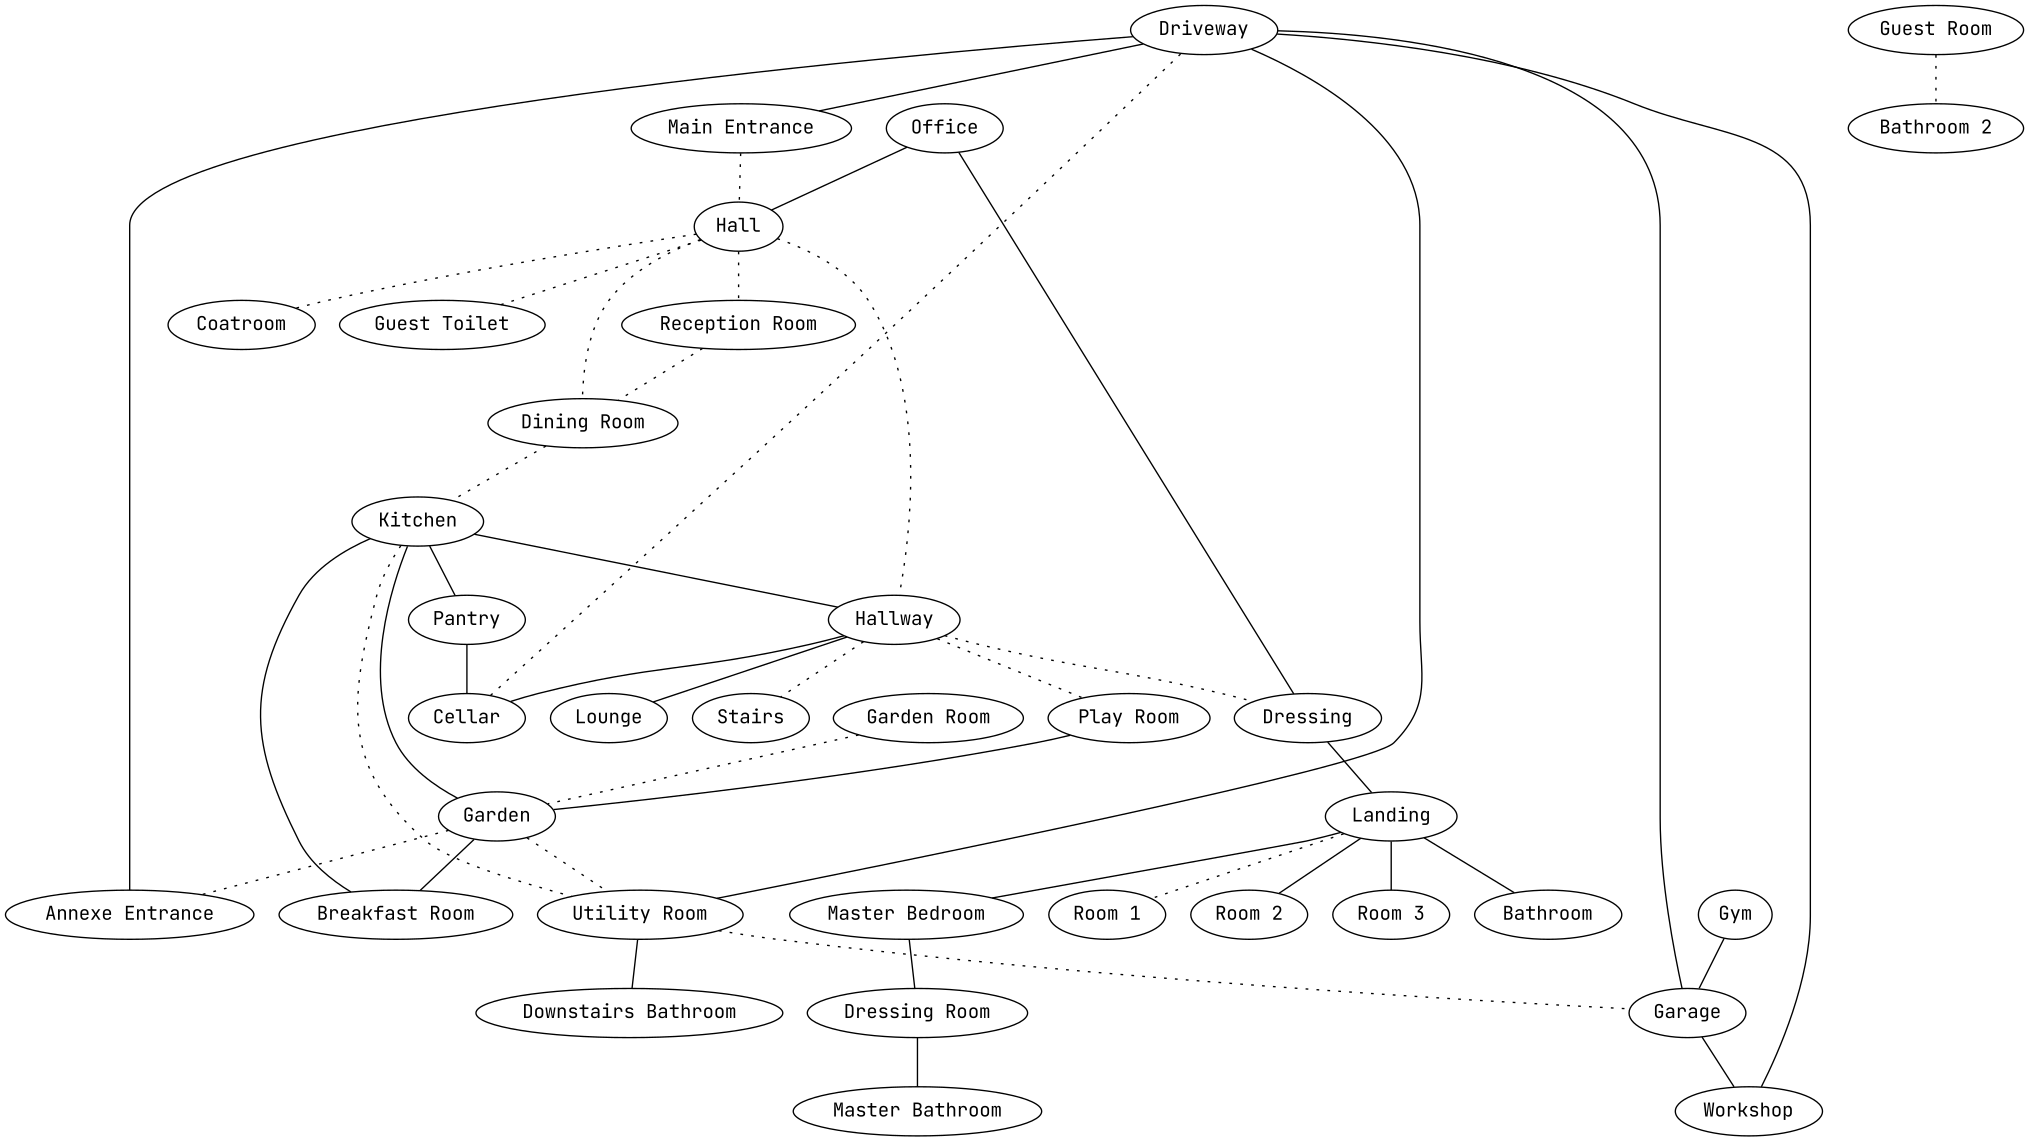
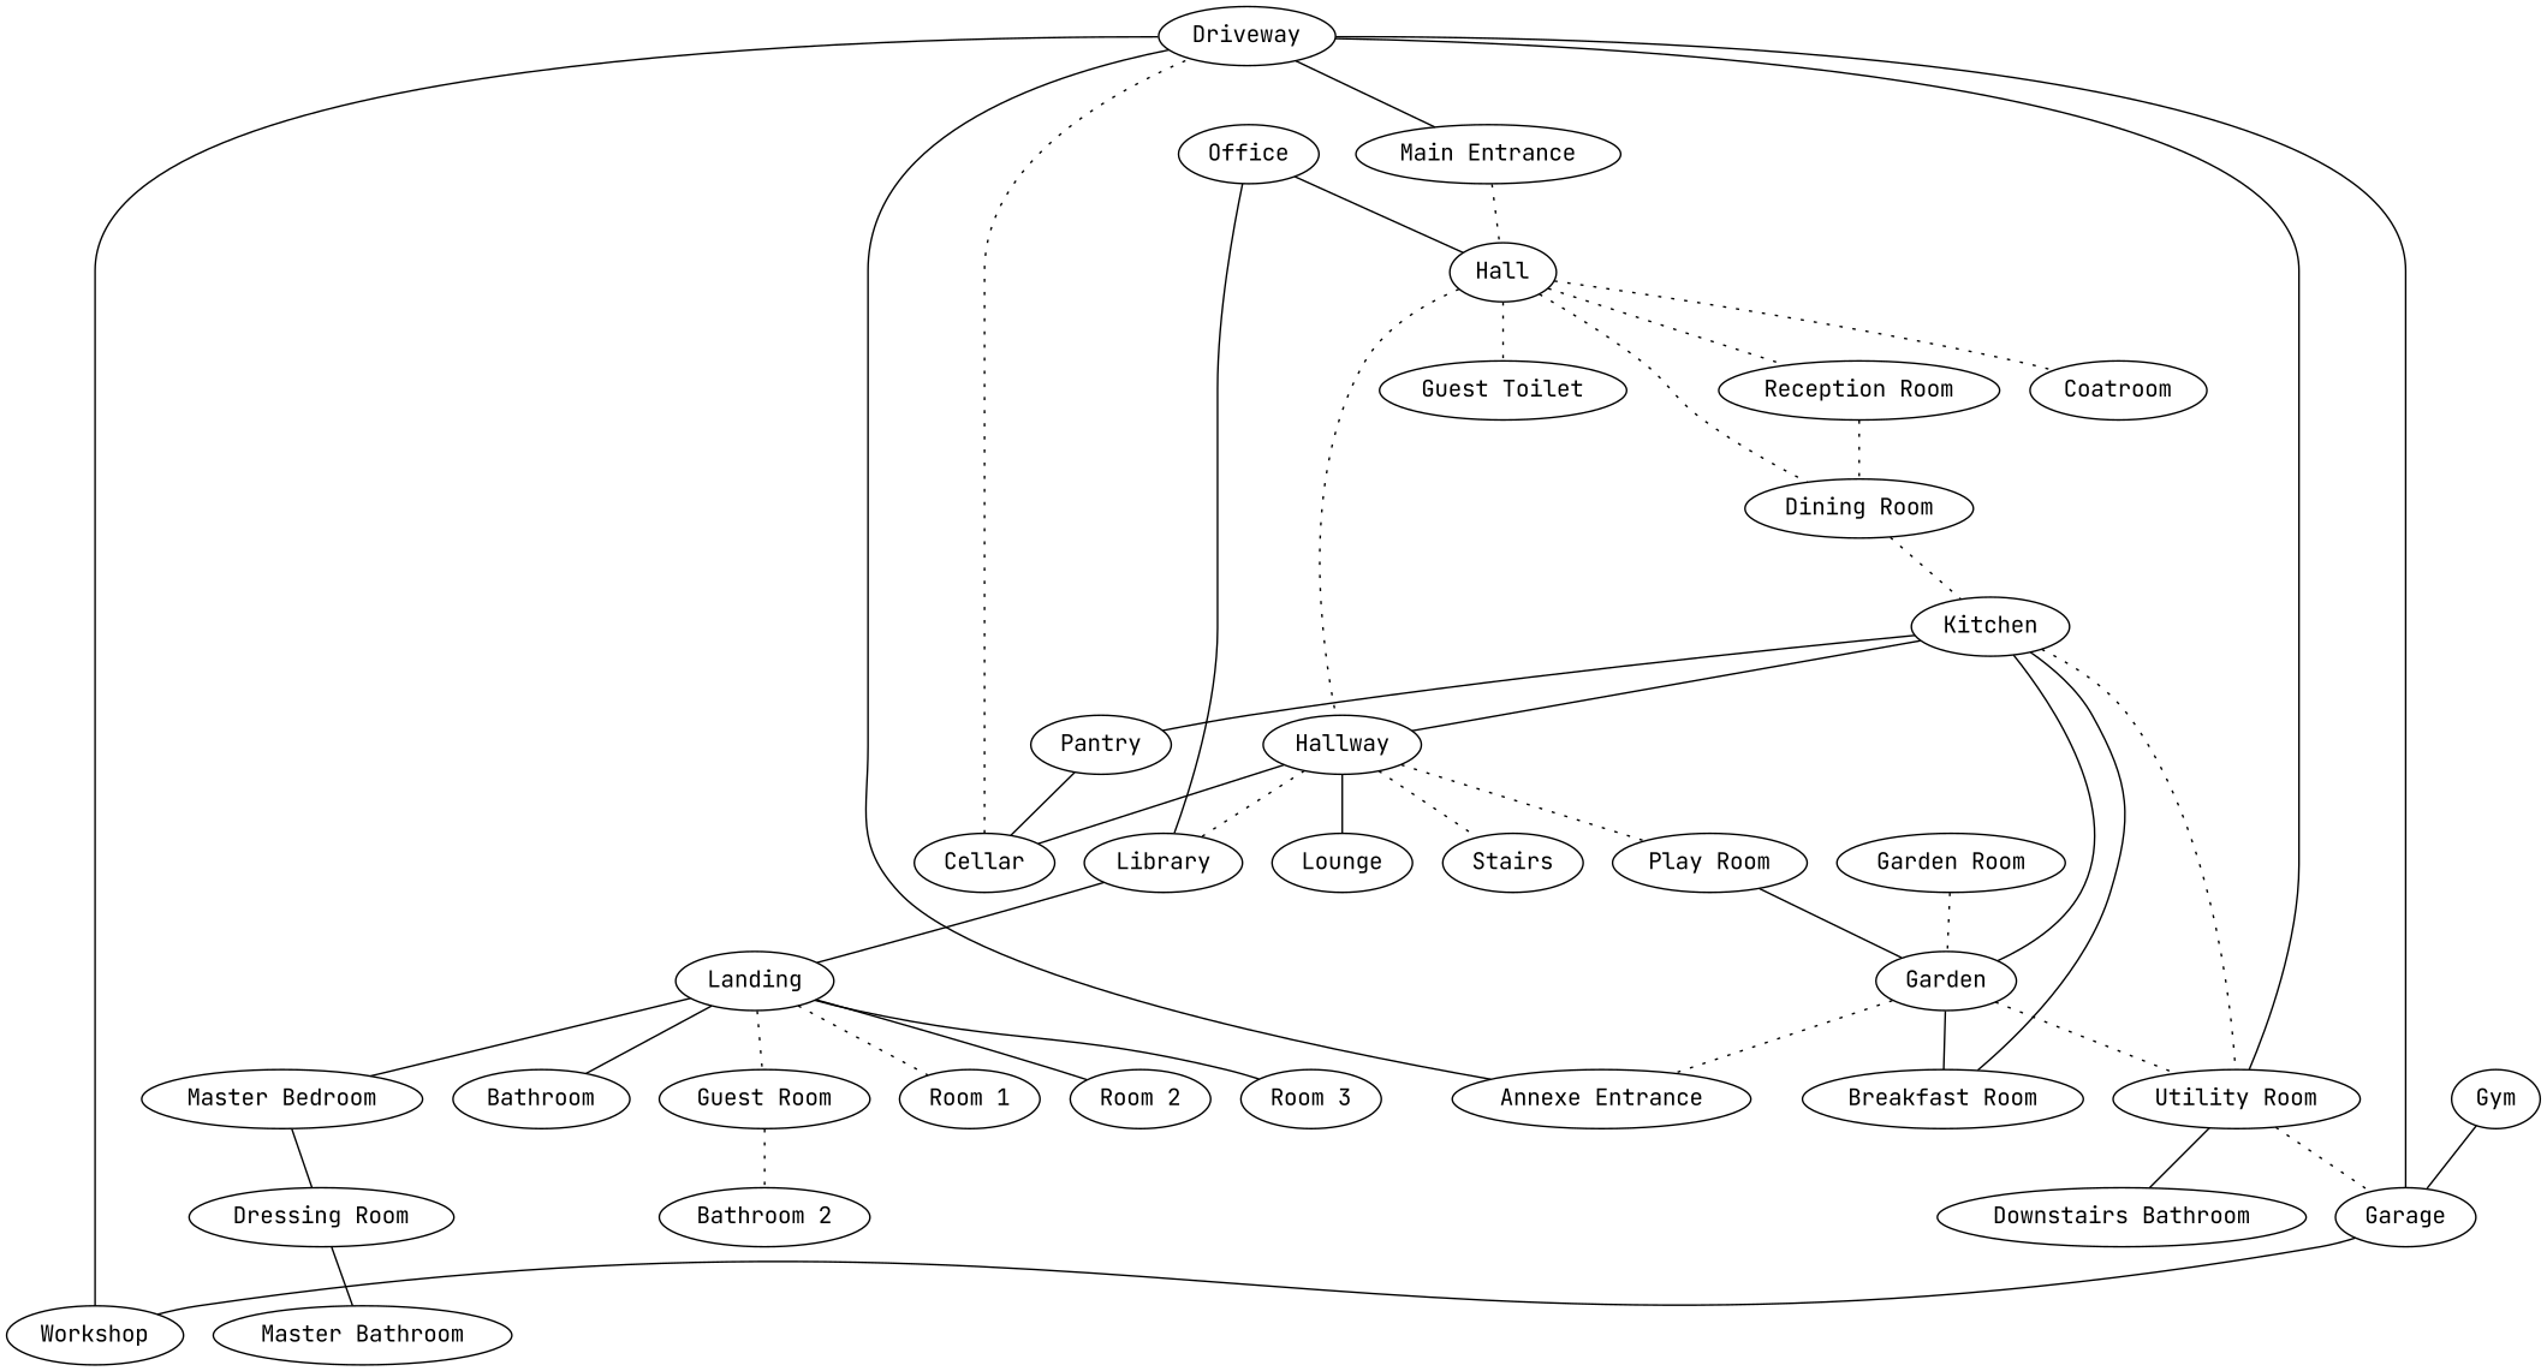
  strict graph {
    fontname="JetBrains Mono"
    node [fontname="JetBrains Mono"]
    edge [fontname="JetBrains Mono" style=solid]
    Driveway
    "Main Entrance"
    "Annexe Entrance"
    Hall
    Coatroom
    "Guest Toilet"
    "Reception Room"
    "Dining Room"
    Hallway
    Garage
    Workshop
    Kitchen
    Cellar
    Lounge
-   Library [label=Dressing]
+   Library
    Stairs
    "Play Room"
    "Breakfast Room"
    Pantry
    "Utility Room"
    Garden
    "Downstairs Bathroom"
    Landing
    Office
    Bathroom
    "Guest Room"
    "Master Bedroom"
    "Room 1"
    "Room 2"
    "Room 3"
    "Bathroom 2"
    "Dressing Room"
    "Master Bathroom"
    "Garden Room"
    Gym
    Driveway -- "Main Entrance"
    Driveway -- "Annexe Entrance"
    "Main Entrance" -- Hall [style=dotted]
    Hall -- Coatroom [style=dotted]
    Hall -- "Guest Toilet" [style=dotted]
    Hall -- "Reception Room" [style=dotted]
    Hall -- "Dining Room" [style=dotted]
    Hall -- Hallway [style=dotted]
    "Reception Room" -- "Dining Room" [style=dotted]
    "Dining Room" -- Kitchen [style=dotted]
    Hallway -- Cellar
    Hallway -- Lounge
    Hallway -- Library [style=dotted]
    Hallway -- Stairs [style=dotted]
    Hallway -- "Play Room" [style=dotted]
    Garage -- Driveway
    Garage -- Workshop
    Workshop -- Driveway
    Kitchen -- Hallway
    Kitchen -- "Breakfast Room"
    Kitchen -- Pantry
    Kitchen -- "Utility Room" [style=dotted]
    Kitchen -- Garden
    Cellar -- Driveway [style=dotted]
    Library -- Landing
    "Play Room" -- Garden
    Pantry -- Cellar
    "Utility Room" -- Driveway
    "Utility Room" -- Garage [style=dotted]
    "Utility Room" -- "Downstairs Bathroom"
    Garden -- "Annexe Entrance" [style=dotted]
    Garden -- "Breakfast Room"
    Garden -- "Utility Room" [style=dotted]
    Landing -- Bathroom
+   Landing -- "Guest Room" [style=dotted]
    Landing -- "Master Bedroom"
    Landing -- "Room 1" [style=dotted]
    Landing -- "Room 2"
    Landing -- "Room 3"
    Office -- Hall
    Office -- Library
    "Guest Room" -- "Bathroom 2" [style=dotted]
    "Master Bedroom" -- "Dressing Room"
    "Dressing Room" -- "Master Bathroom"
    "Garden Room" -- Garden [style=dotted]
    Gym -- Garage
  }
